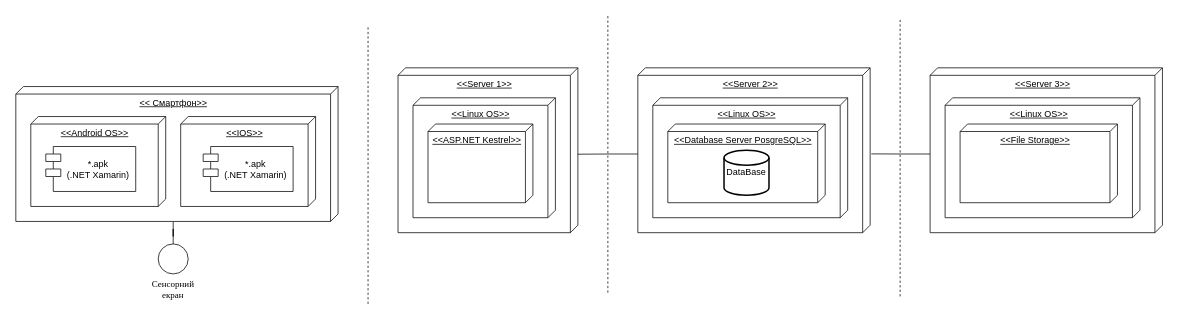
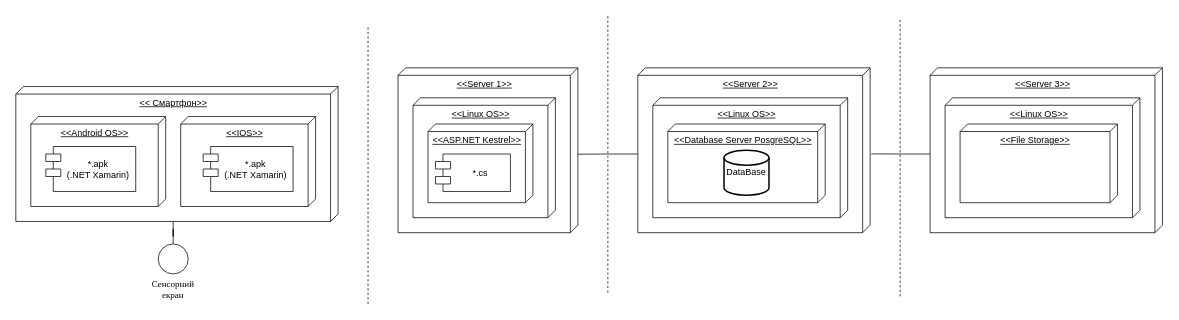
  <mxCell id="0" />
  <mxCell id="1" parent="0" />
  <mxCell id="2" style="edgeStyle=orthogonalEdgeStyle;rounded=0;orthogonalLoop=1;jettySize=auto;html=1;entryX=0;entryY=0;entryDx=180;entryDy=220;entryPerimeter=0;endArrow=none;endFill=0;" edge="1" parent="1" source="3" target="4"><mxGeometry relative="1" as="geometry" /></mxCell>
  <mxCell id="3" value="Сенсорний екран" style="ellipse;whiteSpace=wrap;html=1;rounded=0;shadow=0;comic=0;labelBackgroundColor=none;strokeWidth=1;fontFamily=Verdana;fontSize=12;align=center;aspect=fixed;labelPosition=center;verticalLabelPosition=bottom;verticalAlign=top;" parent="1" vertex="1"><mxGeometry x="210" y="325" width="40" height="40" as="geometry" /></mxCell>
  <mxCell id="4" value="&amp;lt;&amp;lt; Cмартфон&amp;gt;&amp;gt;" style="verticalAlign=top;align=center;spacingTop=8;spacingLeft=2;spacingRight=12;shape=cube;size=10;direction=south;fontStyle=4;html=1;" vertex="1" parent="1"><mxGeometry x="20" y="115" width="430" height="180" as="geometry" /></mxCell>
  <mxCell id="5" value="&amp;lt;&amp;lt;Android OS&amp;gt;&amp;gt;" style="verticalAlign=top;align=center;spacingTop=8;spacingLeft=2;spacingRight=12;shape=cube;size=10;direction=south;fontStyle=4;html=1;" vertex="1" parent="1"><mxGeometry x="40" y="155" width="180" height="120" as="geometry" /></mxCell>
  <mxCell id="6" value="&amp;lt;&amp;lt;IOS&amp;gt;&amp;gt;" style="verticalAlign=top;align=center;spacingTop=8;spacingLeft=2;spacingRight=12;shape=cube;size=10;direction=south;fontStyle=4;html=1;" vertex="1" parent="1"><mxGeometry x="240" y="155" width="180" height="120" as="geometry" /></mxCell>
  <mxCell id="7" value="*.apk&#10;(.NET Xamarin)" style="shape=module;align=left;spacingLeft=20;align=center;verticalAlign=middle;" vertex="1" parent="1"><mxGeometry x="60" y="195" width="120" height="60" as="geometry" /></mxCell>
  <mxCell id="8" value="*.apk&#10;(.NET Xamarin)" style="shape=module;align=left;spacingLeft=20;align=center;verticalAlign=middle;" vertex="1" parent="1"><mxGeometry x="270" y="195" width="120" height="60" as="geometry" /></mxCell>
  <mxCell id="9" value="&amp;lt;&amp;lt;Server 1&amp;gt;&amp;gt;" style="verticalAlign=top;align=center;spacingTop=8;spacingLeft=2;spacingRight=12;shape=cube;size=10;direction=south;fontStyle=4;html=1;" vertex="1" parent="1"><mxGeometry x="530" y="90" width="240" height="220" as="geometry" /></mxCell>
  <mxCell id="10" value="&amp;lt;&amp;lt;Linux OS&amp;gt;&amp;gt;" style="verticalAlign=top;align=center;spacingTop=8;spacingLeft=2;spacingRight=12;shape=cube;size=10;direction=south;fontStyle=4;html=1;" vertex="1" parent="1"><mxGeometry x="550" y="130" width="190" height="160" as="geometry" /></mxCell>
  <mxCell id="11" value="&amp;lt;&amp;lt;ASP.NET Kestrel&amp;gt;&amp;gt;" style="verticalAlign=top;align=center;spacingTop=8;spacingLeft=2;spacingRight=12;shape=cube;size=10;direction=south;fontStyle=4;html=1;" vertex="1" parent="1"><mxGeometry x="570" y="165" width="140" height="105" as="geometry" /></mxCell>
+ <mxCell id="12" value="*.cs" style="shape=module;align=center;spacingLeft=20;align=center;verticalAlign=middle;" vertex="1" parent="1"><mxGeometry x="580" y="205" width="100" height="50" as="geometry" /></mxCell>
  <mxCell id="13" style="edgeStyle=orthogonalEdgeStyle;rounded=0;orthogonalLoop=1;jettySize=auto;html=1;exitX=0;exitY=0;exitDx=115;exitDy=310;exitPerimeter=0;entryX=0.524;entryY=0;entryDx=0;entryDy=0;entryPerimeter=0;endArrow=none;endFill=0;" edge="1" parent="1" source="14" target="9"><mxGeometry relative="1" as="geometry" /></mxCell>
  <mxCell id="14" value="&amp;lt;&amp;lt;Server 2&amp;gt;&amp;gt;" style="verticalAlign=top;align=center;spacingTop=8;spacingLeft=2;spacingRight=12;shape=cube;size=10;direction=south;fontStyle=4;html=1;" vertex="1" parent="1"><mxGeometry x="850" y="90" width="310" height="220" as="geometry" /></mxCell>
  <mxCell id="15" value="&amp;lt;&amp;lt;Linux OS&amp;gt;&amp;gt;" style="verticalAlign=top;align=center;spacingTop=8;spacingLeft=2;spacingRight=12;shape=cube;size=10;direction=south;fontStyle=4;html=1;" vertex="1" parent="1"><mxGeometry x="870" y="130" width="260" height="160" as="geometry" /></mxCell>
  <mxCell id="16" value="&amp;lt;&amp;lt;Database Server PosgreSQL&amp;gt;&amp;gt;" style="verticalAlign=top;align=center;spacingTop=8;spacingLeft=2;spacingRight=12;shape=cube;size=10;direction=south;fontStyle=4;html=1;" vertex="1" parent="1"><mxGeometry x="890" y="165" width="210" height="105" as="geometry" /></mxCell>
  <mxCell id="17" value="DataBase" style="strokeWidth=2;html=1;shape=mxgraph.flowchart.database;whiteSpace=wrap;verticalAlign=middle;" vertex="1" parent="1"><mxGeometry x="965" y="200" width="60" height="60" as="geometry" /></mxCell>
  <mxCell id="18" style="edgeStyle=orthogonalEdgeStyle;rounded=0;orthogonalLoop=1;jettySize=auto;html=1;exitX=0;exitY=0;exitDx=115;exitDy=310;exitPerimeter=0;entryX=0.522;entryY=-0.005;entryDx=0;entryDy=0;entryPerimeter=0;endArrow=none;endFill=0;" edge="1" parent="1" source="19" target="14"><mxGeometry relative="1" as="geometry" /></mxCell>
  <mxCell id="19" value="&amp;lt;&amp;lt;Server 3&amp;gt;&amp;gt;" style="verticalAlign=top;align=center;spacingTop=8;spacingLeft=2;spacingRight=12;shape=cube;size=10;direction=south;fontStyle=4;html=1;" vertex="1" parent="1"><mxGeometry x="1240" y="90" width="310" height="220" as="geometry" /></mxCell>
  <mxCell id="20" value="&amp;lt;&amp;lt;Linux OS&amp;gt;&amp;gt;" style="verticalAlign=top;align=center;spacingTop=8;spacingLeft=2;spacingRight=12;shape=cube;size=10;direction=south;fontStyle=4;html=1;" vertex="1" parent="1"><mxGeometry x="1260" y="130" width="260" height="160" as="geometry" /></mxCell>
  <mxCell id="21" value="&amp;lt;&amp;lt;File Storage&amp;gt;&amp;gt;" style="verticalAlign=top;align=center;spacingTop=8;spacingLeft=2;spacingRight=12;shape=cube;size=10;direction=south;fontStyle=4;html=1;" vertex="1" parent="1"><mxGeometry x="1280" y="165" width="210" height="105" as="geometry" /></mxCell>
  <mxCell id="22" value="" style="endArrow=none;dashed=1;html=1;rounded=0;" edge="1" parent="1"><mxGeometry width="50" height="50" relative="1" as="geometry"><mxPoint x="490" y="405" as="sourcePoint" /><mxPoint x="490" y="35" as="targetPoint" /></mxGeometry></mxCell>
  <mxCell id="23" value="" style="endArrow=none;dashed=1;html=1;rounded=0;" edge="1" parent="1"><mxGeometry width="50" height="50" relative="1" as="geometry"><mxPoint x="810" y="390" as="sourcePoint" /><mxPoint x="810" y="20" as="targetPoint" /></mxGeometry></mxCell>
  <mxCell id="24" value="" style="endArrow=none;dashed=1;html=1;rounded=0;" edge="1" parent="1"><mxGeometry width="50" height="50" relative="1" as="geometry"><mxPoint x="1200" y="395" as="sourcePoint" /><mxPoint x="1200" y="25" as="targetPoint" /></mxGeometry></mxCell>
